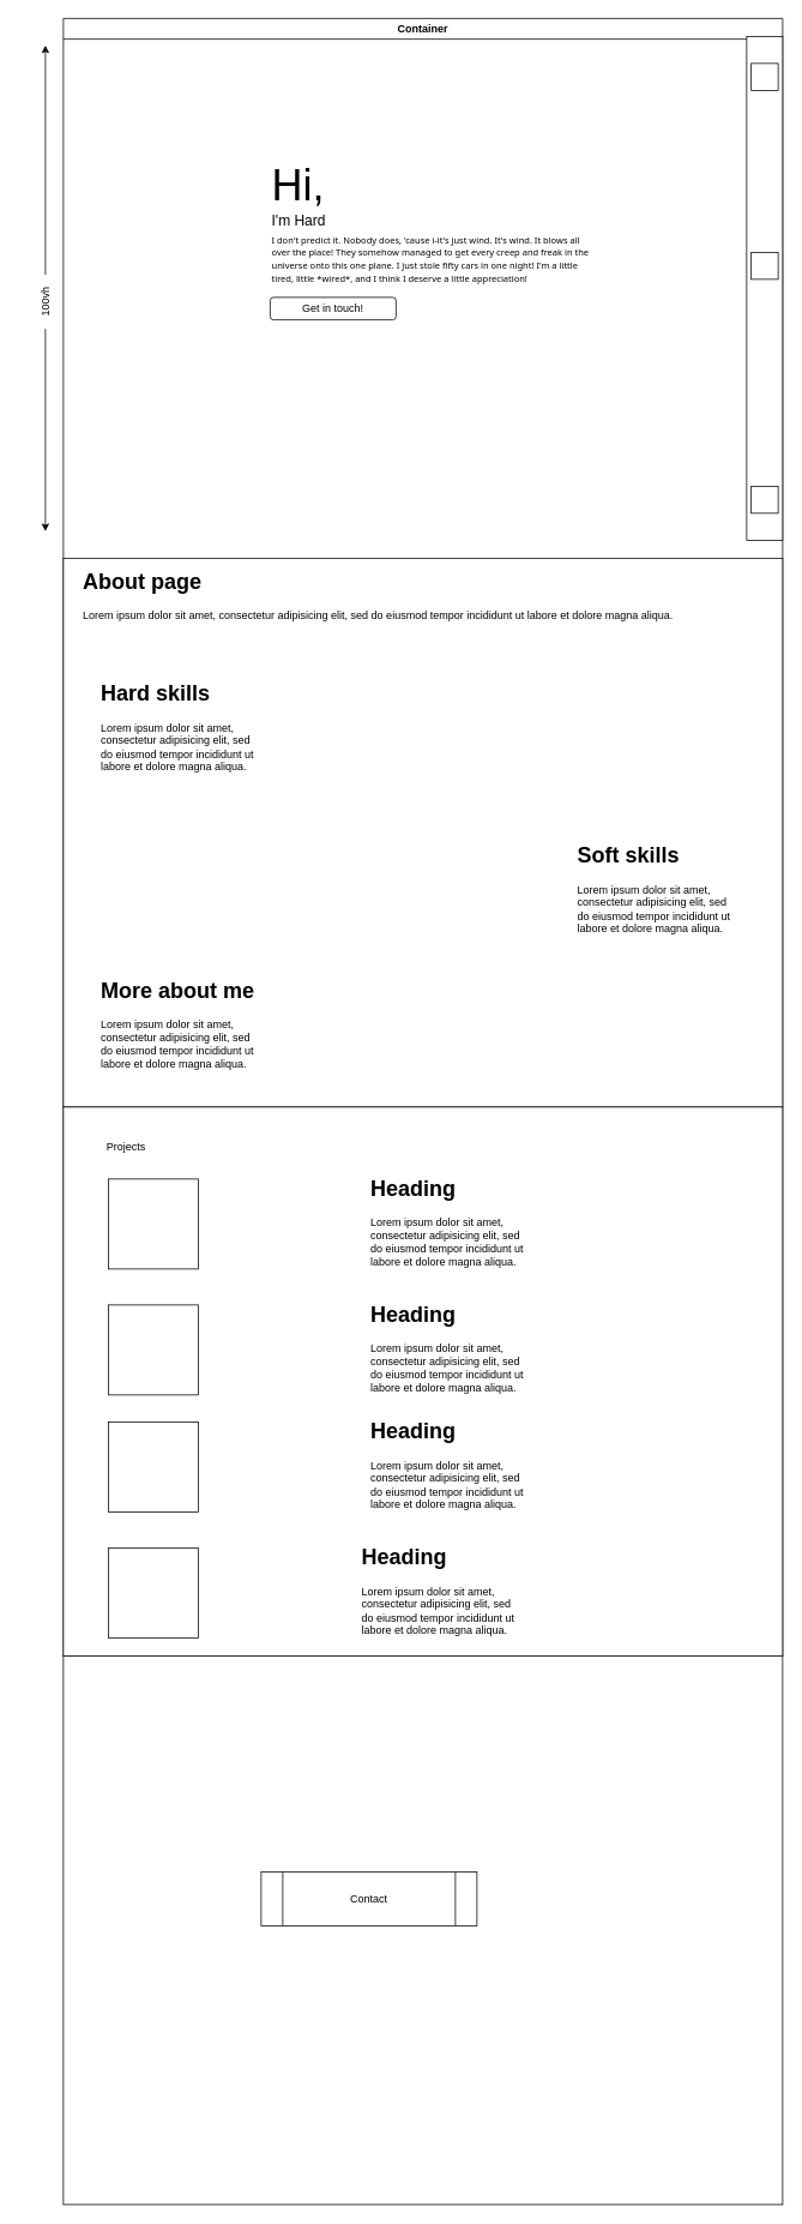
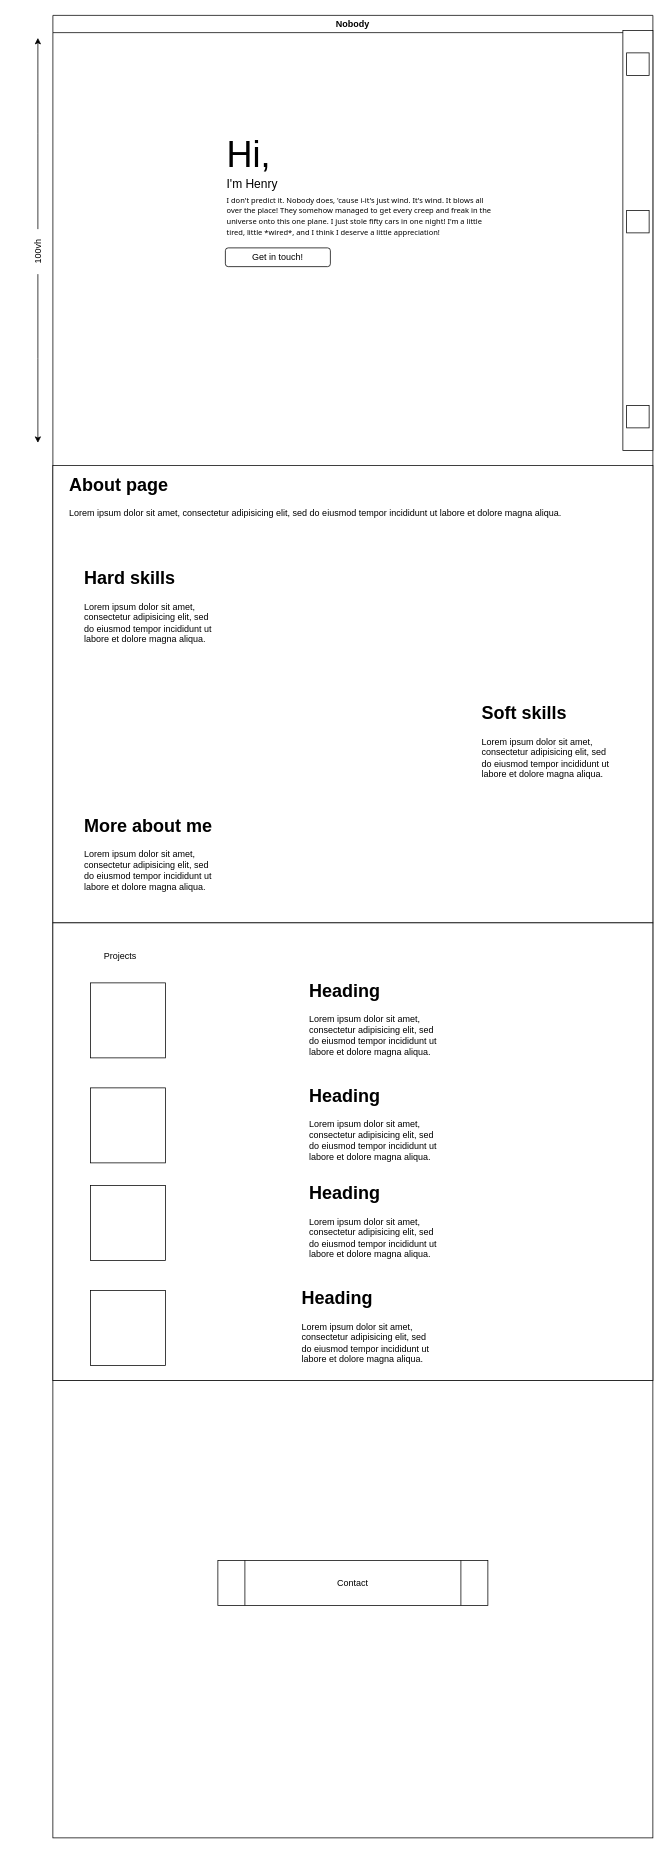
  <mxCell id="0" />
  <mxCell id="1" parent="0" />
- <mxCell id="2" value="Container" style="swimlane;" parent="1" vertex="1"><mxGeometry y="20" width="800" height="1820" as="geometry" x="70" /></mxCell>
+ <mxCell id="2" value="Nobody" style="swimlane;" parent="1" vertex="1"><mxGeometry y="20" width="800" height="1820" as="geometry" x="70" /></mxCell>
  <mxCell id="3" value="" style="rounded=0;whiteSpace=wrap;html=1;" parent="2" vertex="1"><mxGeometry x="760" y="20" width="40" height="560" as="geometry" /></mxCell>
  <mxCell id="4" value="" style="whiteSpace=wrap;html=1;aspect=fixed;" parent="2" vertex="1"><mxGeometry x="765" y="50" width="30" height="30" as="geometry" /></mxCell>
  <mxCell id="5" value="" style="whiteSpace=wrap;html=1;aspect=fixed;" parent="2" vertex="1"><mxGeometry x="765" y="260" width="30" height="30" as="geometry" /></mxCell>
  <mxCell id="6" value="" style="whiteSpace=wrap;html=1;aspect=fixed;" parent="2" vertex="1"><mxGeometry x="765" y="520" width="30" height="30" as="geometry" /></mxCell>
- <mxCell id="7" value="&lt;font style=&quot;font-size: 48px;&quot;&gt;Hi,&lt;/font&gt;&lt;div&gt;&lt;font size=&quot;3&quot;&gt;I'm Hard&lt;/font&gt;&lt;/div&gt;" style="text;html=1;align=left;verticalAlign=middle;whiteSpace=wrap;rounded=0;" parent="2" vertex="1"><mxGeometry x="230" y="150" width="280" height="90" as="geometry" /></mxCell>
+ <mxCell id="7" value="&lt;font style=&quot;font-size: 48px;&quot;&gt;Hi,&lt;/font&gt;&lt;div&gt;&lt;font size=&quot;3&quot;&gt;I'm Henry&lt;/font&gt;&lt;/div&gt;" style="text;html=1;align=left;verticalAlign=middle;whiteSpace=wrap;rounded=0;" parent="2" vertex="1"><mxGeometry x="230" y="150" width="280" height="90" as="geometry" /></mxCell>
  <mxCell id="8" value="&lt;span style=&quot;font-family: ui-sans-serif, system-ui, sans-serif, &amp;quot;Apple Color Emoji&amp;quot;, &amp;quot;Segoe UI Emoji&amp;quot;, &amp;quot;Segoe UI Symbol&amp;quot;, &amp;quot;Noto Color Emoji&amp;quot;; white-space-collapse: break-spaces;&quot;&gt;&lt;font style=&quot;font-size: 10px;&quot;&gt;&lt;br/&gt;I don't predict it. Nobody does, 'cause i-it's just wind. It's wind. It blows all over the place! They somehow managed to get every creep and freak in the universe onto this one plane. I just stole fifty cars in one night! I'm a little tired, little *wired*, and I think I deserve a little appreciation!&lt;/font&gt;&lt;/span&gt;" style="text;html=1;align=left;verticalAlign=middle;whiteSpace=wrap;rounded=0;" parent="2" vertex="1"><mxGeometry x="230" y="220" width="370" height="80" as="geometry" /></mxCell>
  <mxCell id="9" value="Get in touch!" style="rounded=1;whiteSpace=wrap;html=1;" parent="2" vertex="1"><mxGeometry x="230" y="310" width="140" height="25" as="geometry" /></mxCell>
  <mxCell id="10" value="" style="rounded=0;whiteSpace=wrap;html=1;" vertex="1" parent="2"><mxGeometry y="600" width="800" height="610" as="geometry" /></mxCell>
  <mxCell id="11" value="&lt;h1 style=&quot;margin-top: 0px;&quot;&gt;About page&lt;/h1&gt;&lt;p&gt;Lorem ipsum dolor sit amet, consectetur adipisicing elit, sed do eiusmod tempor incididunt ut labore et dolore magna aliqua.&lt;/p&gt;" style="text;html=1;whiteSpace=wrap;overflow=hidden;rounded=0;" vertex="1" parent="2"><mxGeometry x="20" y="605" width="780" height="465" as="geometry" /></mxCell>
  <mxCell id="12" value="&lt;h1 style=&quot;margin-top: 0px;&quot;&gt;Hard skills&lt;/h1&gt;&lt;p&gt;Lorem ipsum dolor sit amet, consectetur adipisicing elit, sed do eiusmod tempor incididunt ut labore et dolore magna aliqua.&lt;/p&gt;" style="text;html=1;whiteSpace=wrap;overflow=hidden;rounded=0;" vertex="1" parent="2"><mxGeometry x="40" y="730" width="180" height="120" as="geometry" /></mxCell>
  <mxCell id="13" value="&lt;h1 style=&quot;margin-top: 0px;&quot;&gt;Soft skills&lt;/h1&gt;&lt;p&gt;Lorem ipsum dolor sit amet, consectetur adipisicing elit, sed do eiusmod tempor incididunt ut labore et dolore magna aliqua.&lt;/p&gt;" style="text;html=1;whiteSpace=wrap;overflow=hidden;rounded=0;" vertex="1" parent="2"><mxGeometry x="570" y="910" width="180" height="120" as="geometry" /></mxCell>
  <mxCell id="14" value="&lt;h1 style=&quot;margin-top: 0px;&quot;&gt;More about me&lt;/h1&gt;&lt;p&gt;Lorem ipsum dolor sit amet, consectetur adipisicing elit, sed do eiusmod tempor incididunt ut labore et dolore magna aliqua.&lt;/p&gt;" style="text;html=1;whiteSpace=wrap;overflow=hidden;rounded=0;" vertex="1" parent="2"><mxGeometry x="40" y="1060" width="180" height="120" as="geometry" /></mxCell>
  <mxCell id="15" value="" style="rounded=0;whiteSpace=wrap;html=1;" vertex="1" parent="2"><mxGeometry y="1210" width="800" height="610" as="geometry" /></mxCell>
- <mxCell id="16" value="Projects" style="text;html=1;align=center;verticalAlign=middle;whiteSpace=wrap;rounded=0;" vertex="1" parent="2"><mxGeometry x="40" y="1240" width="60" height="30" as="geometry" /></mxCell>
+ <mxCell id="16" value="Projects" style="text;html=1;align=center;verticalAlign=middle;whiteSpace=wrap;rounded=0;" vertex="1" parent="2"><mxGeometry x="60" y="1240" width="60" height="30" as="geometry" /></mxCell>
  <mxCell id="17" value="" style="whiteSpace=wrap;html=1;aspect=fixed;" vertex="1" parent="2"><mxGeometry x="50" y="1290" width="100" height="100" as="geometry" /></mxCell>
  <mxCell id="18" value="" style="whiteSpace=wrap;html=1;aspect=fixed;" vertex="1" parent="2"><mxGeometry x="50" y="1430" width="100" height="100" as="geometry" /></mxCell>
  <mxCell id="19" value="" style="whiteSpace=wrap;html=1;aspect=fixed;" vertex="1" parent="2"><mxGeometry x="50" y="1560" width="100" height="100" as="geometry" /></mxCell>
  <mxCell id="20" value="" style="whiteSpace=wrap;html=1;aspect=fixed;" vertex="1" parent="2"><mxGeometry x="50" y="1700" width="100" height="100" as="geometry" /></mxCell>
  <mxCell id="21" value="&lt;h1 style=&quot;margin-top: 0px;&quot;&gt;Heading&lt;/h1&gt;&lt;p&gt;Lorem ipsum dolor sit amet, consectetur adipisicing elit, sed do eiusmod tempor incididunt ut labore et dolore magna aliqua.&lt;/p&gt;" style="text;html=1;whiteSpace=wrap;overflow=hidden;rounded=0;" vertex="1" parent="2"><mxGeometry x="340" y="1280" width="180" height="120" as="geometry" /></mxCell>
  <mxCell id="22" value="&lt;h1 style=&quot;margin-top: 0px;&quot;&gt;Heading&lt;/h1&gt;&lt;p&gt;Lorem ipsum dolor sit amet, consectetur adipisicing elit, sed do eiusmod tempor incididunt ut labore et dolore magna aliqua.&lt;/p&gt;" style="text;html=1;whiteSpace=wrap;overflow=hidden;rounded=0;" vertex="1" parent="2"><mxGeometry x="340" y="1420" width="180" height="120" as="geometry" /></mxCell>
  <mxCell id="23" value="&lt;h1 style=&quot;margin-top: 0px;&quot;&gt;Heading&lt;/h1&gt;&lt;p&gt;Lorem ipsum dolor sit amet, consectetur adipisicing elit, sed do eiusmod tempor incididunt ut labore et dolore magna aliqua.&lt;/p&gt;" style="text;html=1;whiteSpace=wrap;overflow=hidden;rounded=0;" vertex="1" parent="2"><mxGeometry x="340" y="1550" width="180" height="120" as="geometry" /></mxCell>
  <mxCell id="24" value="&lt;h1 style=&quot;margin-top: 0px;&quot;&gt;Heading&lt;/h1&gt;&lt;p&gt;Lorem ipsum dolor sit amet, consectetur adipisicing elit, sed do eiusmod tempor incididunt ut labore et dolore magna aliqua.&lt;/p&gt;" style="text;html=1;whiteSpace=wrap;overflow=hidden;rounded=0;" vertex="1" parent="2"><mxGeometry x="330" y="1690" width="180" height="120" as="geometry" /></mxCell>
  <mxCell id="25" style="edgeStyle=orthogonalEdgeStyle;rounded=0;orthogonalLoop=1;jettySize=auto;html=1;exitX=1;exitY=0.5;exitDx=0;exitDy=0;" parent="1" source="27" edge="1"><mxGeometry relative="1" as="geometry"><mxPoint x="50" y="50" as="targetPoint" /></mxGeometry></mxCell>
  <mxCell id="26" style="edgeStyle=orthogonalEdgeStyle;rounded=0;orthogonalLoop=1;jettySize=auto;html=1;exitX=0;exitY=0.5;exitDx=0;exitDy=0;" parent="1" source="27" edge="1"><mxGeometry relative="1" as="geometry"><mxPoint x="50" y="590" as="targetPoint" /></mxGeometry></mxCell>
  <mxCell id="27" value="100vh" style="text;html=1;align=center;verticalAlign=middle;whiteSpace=wrap;rounded=0;rotation=-90;" parent="1" vertex="1"><mxGeometry x="20" y="320" width="60" height="30" as="geometry" /></mxCell>
  <mxCell id="28" value="" style="rounded=0;whiteSpace=wrap;html=1;" vertex="1" parent="1"><mxGeometry y="1840" width="800" height="610" as="geometry" x="70" /></mxCell>
- <mxCell id="29" value="Contact" style="shape=process;whiteSpace=wrap;html=1;backgroundOutline=1;" vertex="1" parent="1"><mxGeometry x="290" y="2080" width="240" height="60" as="geometry" /></mxCell>
+ <mxCell id="29" value="Contact" style="shape=process;whiteSpace=wrap;html=1;backgroundOutline=1;" vertex="1" parent="1"><mxGeometry x="290" y="2080" width="360" height="60" as="geometry" /></mxCell>
